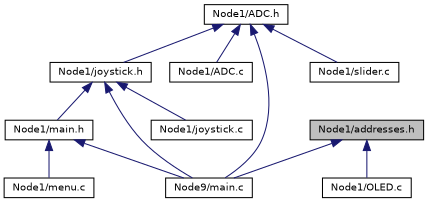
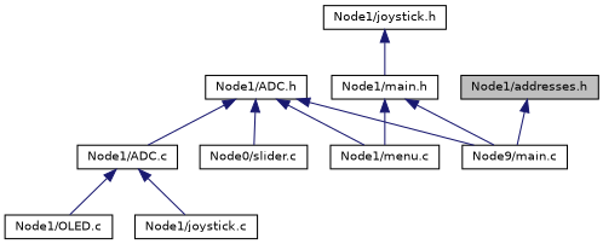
  digraph {
    node [color=black fillcolor=white fontname=Helvetica fontsize=10 shape=record style=filled]
    edge [color=midnightblue dir=back fontname=Helvetica fontsize=10 labelfontname=Helvetica labelfontsize=10 style=solid]
    n1 [fillcolor=grey75 fontcolor=black height=0.2 label="Node1/addresses.h" width=0.4]
    n2 [height=0.2 label="Node9/main.c" width=0.4]
    n3 [height=0.2 label="Node1/OLED.c" width=0.4]
    n4 [height=0.2 label="Node1/ADC.h" width=0.4]
    n5 [height=0.2 label="Node1/ADC.c" width=0.4]
    n6 [height=0.2 label="Node1/joystick.h" width=0.4]
-   n7 [height=0.2 label="Node1/slider.c" width=0.4]
+   n7 [height=0.2 label="Node0/slider.c" width=0.4]
    n8 [height=0.2 label="Node1/joystick.c" width=0.4]
    n9 [height=0.2 label="Node1/main.h" width=0.4]
    n10 [height=0.2 label="Node1/menu.c" width=0.4]
    n1 -> n2
-   n1 -> n3
+   n5 -> n3
    n4 -> n2
    n4 -> n5
-   n4 -> n6
+   n4 -> n10
    n4 -> n7
-   n6 -> n2
-   n6 -> n8
+   n5 -> n8
    n6 -> n9
    n9 -> n2
    n9 -> n10
  }
